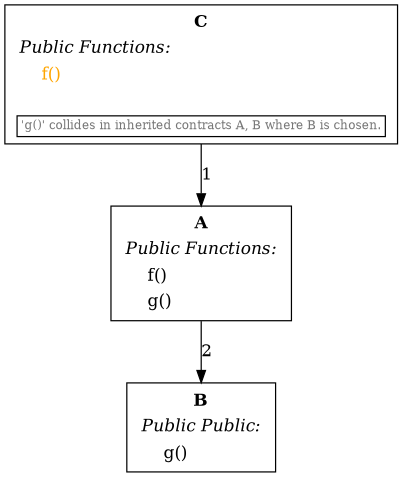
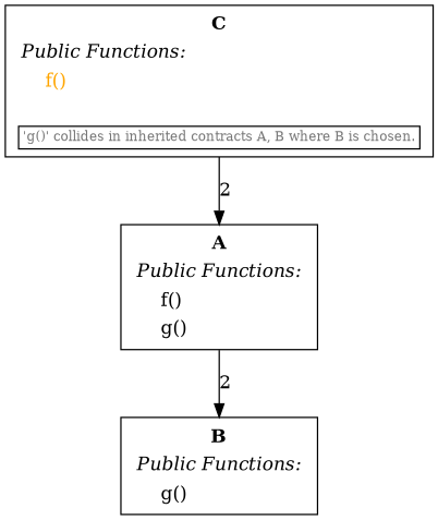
  digraph {
    node [shape=box]
    n1 [label=< <TABLE border="0"><TR><TD align="center"><B>A</B></TD></TR><TR><TD align="left"><I>Public Functions:</I></TD></TR><TR><TD align="left">    f()</TD></TR><TR><TD align="left">    g()</TD></TR></TABLE> >]
-   n2 [label=< <TABLE border="0"><TR><TD align="center"><B>B</B></TD></TR><TR><TD align="left"><I>Public Public:</I></TD></TR><TR><TD align="left">    g()</TD></TR></TABLE> >]
+   n2 [label=< <TABLE border="0"><TR><TD align="center"><B>B</B></TD></TR><TR><TD align="left"><I>Public Functions:</I></TD></TR><TR><TD align="left">    g()</TD></TR></TABLE> >]
    n3 [label=< <TABLE border="0"><TR><TD align="center"><B>C</B></TD></TR><TR><TD align="left"><I>Public Functions:</I></TD></TR><TR><TD align="left"><font color="#FFA500">    f()</font></TD></TR><TR><TD><BR/></TD></TR><TR><TD align="left" border="1"><font color="#777777" point-size="10">'g()' collides in inherited contracts A, B where B is chosen.</font></TD></TR></TABLE> >]
    n1 -> n2 [label=2]
-   n3 -> n1 [label=1]
+   n3 -> n1 [label=2]
  }
